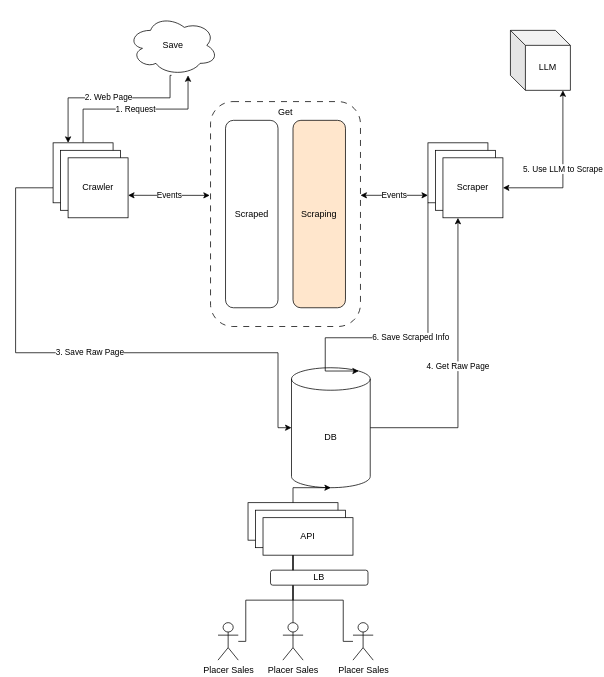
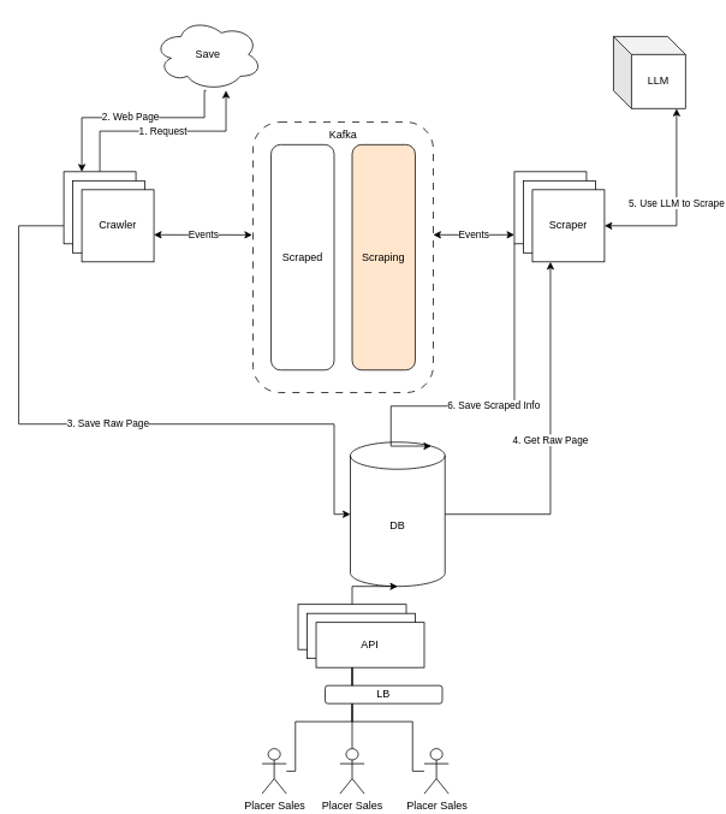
  <mxCell id="0" />
  <mxCell id="1" parent="0" />
  <mxCell id="2" value="DB" style="shape=cylinder3;whiteSpace=wrap;html=1;boundedLbl=1;backgroundOutline=1;size=15;" parent="1" vertex="1"><mxGeometry x="388" y="490" width="105" height="160" as="geometry" /></mxCell>
- <mxCell id="3" value="Get" style="rounded=1;whiteSpace=wrap;html=1;dashed=1;dashPattern=8 8;gradientColor=none;fillColor=none;verticalAlign=top;" parent="1" vertex="1"><mxGeometry x="280" y="135" width="200" height="300" as="geometry" /></mxCell>
+ <mxCell id="3" value="Kafka" style="rounded=1;whiteSpace=wrap;html=1;dashed=1;dashPattern=8 8;gradientColor=none;fillColor=none;verticalAlign=top;" parent="1" vertex="1"><mxGeometry x="280" y="135" width="200" height="300" as="geometry" /></mxCell>
  <mxCell id="4" value="1. Request" style="edgeStyle=orthogonalEdgeStyle;rounded=0;orthogonalLoop=1;jettySize=auto;html=1;" parent="1" source="6" edge="1"><mxGeometry relative="1" as="geometry"><Array as="points"><mxPoint x="110" y="145" /><mxPoint x="250" y="145" /></Array><mxPoint x="250" y="100" as="targetPoint" /></mxGeometry></mxCell>
  <mxCell id="5" value="3. Save Raw Page" style="edgeStyle=orthogonalEdgeStyle;rounded=0;orthogonalLoop=1;jettySize=auto;html=1;exitX=0;exitY=0.75;exitDx=0;exitDy=0;" parent="1" source="6" target="2" edge="1"><mxGeometry relative="1" as="geometry"><Array as="points"><mxPoint x="20" y="250" /><mxPoint x="20" y="470" /><mxPoint x="370" y="470" /></Array></mxGeometry></mxCell>
  <mxCell id="6" value="Crawler" style="whiteSpace=wrap;html=1;aspect=fixed;" parent="1" vertex="1"><mxGeometry x="70" y="190" width="80" height="80" as="geometry" /></mxCell>
  <mxCell id="7" value="Scraper" style="whiteSpace=wrap;html=1;aspect=fixed;" parent="1" vertex="1"><mxGeometry x="570" y="190" width="80" height="80" as="geometry" /></mxCell>
  <mxCell id="8" value="2. Web Page" style="edgeStyle=orthogonalEdgeStyle;rounded=0;orthogonalLoop=1;jettySize=auto;html=1;exitX=0.483;exitY=1;exitDx=0;exitDy=0;entryX=0.25;entryY=0;entryDx=0;entryDy=0;exitPerimeter=0;" parent="1" source="30" target="6" edge="1"><mxGeometry x="0.003" relative="1" as="geometry"><Array as="points"><mxPoint x="226" y="100" /><mxPoint x="226" y="130" /><mxPoint x="90" y="130" /></Array><mxPoint as="offset" /><mxPoint x="220" y="100" as="sourcePoint" /></mxGeometry></mxCell>
  <mxCell id="9" value="4. Get Raw Page" style="edgeStyle=orthogonalEdgeStyle;rounded=0;orthogonalLoop=1;jettySize=auto;html=1;entryX=0.25;entryY=1;entryDx=0;entryDy=0;" parent="1" source="2" target="22" edge="1"><mxGeometry relative="1" as="geometry"><mxPoint x="610" y="300" as="targetPoint" /></mxGeometry></mxCell>
  <mxCell id="10" value="API" style="rounded=0;whiteSpace=wrap;html=1;" parent="1" vertex="1"><mxGeometry x="330" y="670" width="120" height="50" as="geometry" /></mxCell>
  <mxCell id="11" style="edgeStyle=orthogonalEdgeStyle;rounded=0;orthogonalLoop=1;jettySize=auto;html=1;entryX=0.5;entryY=1;entryDx=0;entryDy=0;entryPerimeter=0;" parent="1" source="10" target="2" edge="1"><mxGeometry relative="1" as="geometry" /></mxCell>
  <mxCell id="12" value="" style="edgeStyle=orthogonalEdgeStyle;rounded=0;orthogonalLoop=1;jettySize=auto;html=1;" parent="1" source="13" target="10" edge="1"><mxGeometry relative="1" as="geometry"><Array as="points"><mxPoint x="327" y="800" /><mxPoint x="390" y="800" /></Array></mxGeometry></mxCell>
  <mxCell id="13" value="Placer Sales" style="shape=umlActor;verticalLabelPosition=bottom;verticalAlign=top;html=1;outlineConnect=0;" parent="1" vertex="1"><mxGeometry x="290" y="830" width="27" height="50" as="geometry" /></mxCell>
  <mxCell id="14" value="" style="edgeStyle=orthogonalEdgeStyle;rounded=0;orthogonalLoop=1;jettySize=auto;html=1;" parent="1" source="15" target="10" edge="1"><mxGeometry relative="1" as="geometry" /></mxCell>
  <mxCell id="15" value="Placer Sales" style="shape=umlActor;verticalLabelPosition=bottom;verticalAlign=top;html=1;outlineConnect=0;" parent="1" vertex="1"><mxGeometry x="376.5" y="830" width="27" height="50" as="geometry" /></mxCell>
  <mxCell id="16" value="" style="edgeStyle=orthogonalEdgeStyle;rounded=0;orthogonalLoop=1;jettySize=auto;html=1;" parent="1" source="17" target="10" edge="1"><mxGeometry relative="1" as="geometry"><Array as="points"><mxPoint x="457" y="800" /><mxPoint x="390" y="800" /></Array></mxGeometry></mxCell>
  <mxCell id="17" value="Placer Sales" style="shape=umlActor;verticalLabelPosition=bottom;verticalAlign=top;html=1;outlineConnect=0;" parent="1" vertex="1"><mxGeometry x="470" y="830" width="27" height="50" as="geometry" /></mxCell>
  <mxCell id="18" value="API" style="rounded=0;whiteSpace=wrap;html=1;" parent="1" vertex="1"><mxGeometry x="340" y="680" width="120" height="50" as="geometry" /></mxCell>
  <mxCell id="19" value="API" style="rounded=0;whiteSpace=wrap;html=1;" parent="1" vertex="1"><mxGeometry x="350" y="690" width="120" height="50" as="geometry" /></mxCell>
  <mxCell id="20" value="LB" style="rounded=1;whiteSpace=wrap;html=1;" parent="1" vertex="1"><mxGeometry x="360" y="760" width="130" height="20" as="geometry" /></mxCell>
  <mxCell id="21" value="Scraper" style="whiteSpace=wrap;html=1;aspect=fixed;" parent="1" vertex="1"><mxGeometry x="580" y="200" width="80" height="80" as="geometry" /></mxCell>
  <mxCell id="22" value="Scraper" style="whiteSpace=wrap;html=1;aspect=fixed;" parent="1" vertex="1"><mxGeometry x="590" y="210" width="80" height="80" as="geometry" /></mxCell>
  <mxCell id="23" value="Crawler" style="whiteSpace=wrap;html=1;aspect=fixed;" parent="1" vertex="1"><mxGeometry x="80" y="200" width="80" height="80" as="geometry" /></mxCell>
  <mxCell id="24" value="Crawler" style="whiteSpace=wrap;html=1;aspect=fixed;" parent="1" vertex="1"><mxGeometry x="90" y="210" width="80" height="80" as="geometry" /></mxCell>
  <mxCell id="25" value="6. Save Scraped Info" style="edgeStyle=orthogonalEdgeStyle;rounded=0;orthogonalLoop=1;jettySize=auto;html=1;exitX=0;exitY=1;exitDx=0;exitDy=0;entryX=0.855;entryY=0;entryDx=0;entryDy=4.35;entryPerimeter=0;" parent="1" source="7" target="2" edge="1"><mxGeometry relative="1" as="geometry"><Array as="points"><mxPoint x="570" y="450" /><mxPoint x="433" y="450" /></Array></mxGeometry></mxCell>
  <mxCell id="26" value="Scraped" style="rounded=1;whiteSpace=wrap;html=1;" vertex="1" parent="1"><mxGeometry x="300" y="160" width="70" height="250" as="geometry" /></mxCell>
  <mxCell id="27" value="Scraping" style="rounded=1;whiteSpace=wrap;html=1;fillColor=#ffe6cc;" vertex="1" parent="1"><mxGeometry x="390" y="160" width="70" height="250" as="geometry" /></mxCell>
  <mxCell id="28" value="Events" style="endArrow=classic;startArrow=classic;html=1;rounded=0;entryX=-0.005;entryY=0.417;entryDx=0;entryDy=0;entryPerimeter=0;" edge="1" parent="1" target="3"><mxGeometry width="50" height="50" relative="1" as="geometry"><mxPoint x="170" y="260" as="sourcePoint" /><mxPoint x="220" y="210" as="targetPoint" /></mxGeometry></mxCell>
  <mxCell id="29" value="Events" style="endArrow=classic;startArrow=classic;html=1;rounded=0;" edge="1" parent="1"><mxGeometry width="50" height="50" relative="1" as="geometry"><mxPoint x="480" y="260" as="sourcePoint" /><mxPoint x="570" y="260" as="targetPoint" /></mxGeometry></mxCell>
  <mxCell id="30" value="Save" style="ellipse;shape=cloud;whiteSpace=wrap;html=1;" vertex="1" parent="1"><mxGeometry x="170" y="20" width="120" height="80" as="geometry" /></mxCell>
  <mxCell id="31" value="LLM" style="shape=cube;whiteSpace=wrap;html=1;boundedLbl=1;backgroundOutline=1;darkOpacity=0.05;darkOpacity2=0.1;" vertex="1" parent="1"><mxGeometry x="680" y="40" width="80" height="80" as="geometry" /></mxCell>
  <mxCell id="32" value="5. Use LLM to Scrape" style="edgeStyle=orthogonalEdgeStyle;rounded=0;orthogonalLoop=1;jettySize=auto;html=1;entryX=0;entryY=0;entryDx=70;entryDy=80;entryPerimeter=0;startArrow=classic;startFill=1;" edge="1" parent="1" source="22" target="31"><mxGeometry relative="1" as="geometry" /></mxCell>
